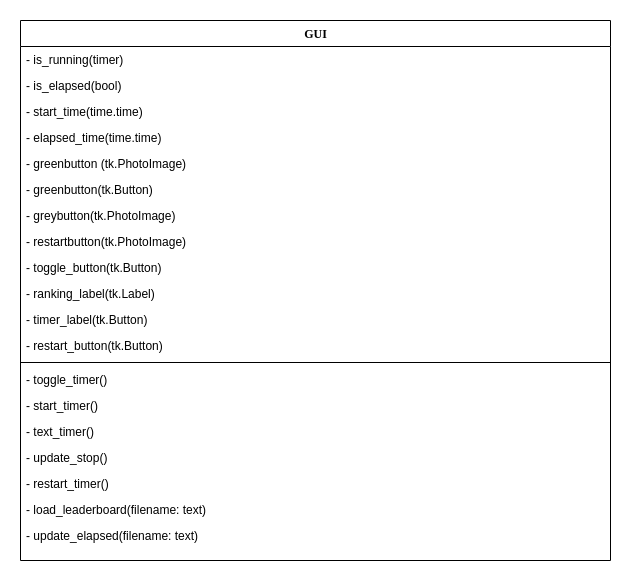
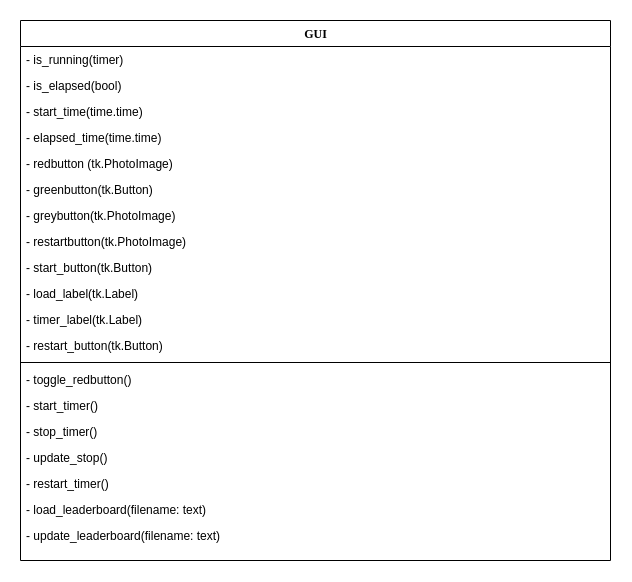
  <mxCell id="0" />
  <mxCell id="1" parent="0" />
  <mxCell id="2" value="GUI" style="swimlane;html=1;fontStyle=1;align=center;verticalAlign=top;childLayout=stackLayout;horizontal=1;startSize=26;horizontalStack=0;resizeParent=1;resizeLast=0;collapsible=1;marginBottom=0;swimlaneFillColor=#ffffff;rounded=0;shadow=0;comic=0;labelBackgroundColor=none;strokeWidth=1;fillColor=none;fontFamily=Verdana;fontSize=12" parent="1" vertex="1"><mxGeometry x="20" y="20" width="590" height="540" as="geometry" /></mxCell>
  <mxCell id="3" value="- is_running(timer)" style="text;html=1;strokeColor=none;fillColor=none;align=left;verticalAlign=top;spacingLeft=4;spacingRight=4;whiteSpace=wrap;overflow=hidden;rotatable=0;points=[[0,0.5],[1,0.5]];portConstraint=eastwest;" parent="2" vertex="1"><mxGeometry y="26" width="590" height="26" as="geometry" /></mxCell>
  <mxCell id="4" value="- is_elapsed(bool)" style="text;html=1;strokeColor=none;fillColor=none;align=left;verticalAlign=top;spacingLeft=4;spacingRight=4;whiteSpace=wrap;overflow=hidden;rotatable=0;points=[[0,0.5],[1,0.5]];portConstraint=eastwest;" vertex="1" parent="2"><mxGeometry y="52" width="590" height="26" as="geometry" /></mxCell>
  <mxCell id="5" value="- start_time(time.time)" style="text;html=1;strokeColor=none;fillColor=none;align=left;verticalAlign=top;spacingLeft=4;spacingRight=4;whiteSpace=wrap;overflow=hidden;rotatable=0;points=[[0,0.5],[1,0.5]];portConstraint=eastwest;" vertex="1" parent="2"><mxGeometry y="78" width="590" height="26" as="geometry" /></mxCell>
  <mxCell id="6" value="- elapsed_time(time.time)" style="text;html=1;strokeColor=none;fillColor=none;align=left;verticalAlign=top;spacingLeft=4;spacingRight=4;whiteSpace=wrap;overflow=hidden;rotatable=0;points=[[0,0.5],[1,0.5]];portConstraint=eastwest;" vertex="1" parent="2"><mxGeometry y="104" width="590" height="26" as="geometry" /></mxCell>
- <mxCell id="7" value="- greenbutton (tk.PhotoImage)" style="text;html=1;strokeColor=none;fillColor=none;align=left;verticalAlign=top;spacingLeft=4;spacingRight=4;whiteSpace=wrap;overflow=hidden;rotatable=0;points=[[0,0.5],[1,0.5]];portConstraint=eastwest;" vertex="1" parent="2"><mxGeometry y="130" width="590" height="26" as="geometry" /></mxCell>
+ <mxCell id="7" value="- redbutton (tk.PhotoImage)" style="text;html=1;strokeColor=none;fillColor=none;align=left;verticalAlign=top;spacingLeft=4;spacingRight=4;whiteSpace=wrap;overflow=hidden;rotatable=0;points=[[0,0.5],[1,0.5]];portConstraint=eastwest;" vertex="1" parent="2"><mxGeometry y="130" width="590" height="26" as="geometry" /></mxCell>
  <mxCell id="8" value="- greenbutton(tk.Button)" style="text;html=1;strokeColor=none;fillColor=none;align=left;verticalAlign=top;spacingLeft=4;spacingRight=4;whiteSpace=wrap;overflow=hidden;rotatable=0;points=[[0,0.5],[1,0.5]];portConstraint=eastwest;" vertex="1" parent="2"><mxGeometry y="156" width="590" height="26" as="geometry" /></mxCell>
  <mxCell id="9" value="- greybutton(tk.PhotoImage)" style="text;html=1;strokeColor=none;fillColor=none;align=left;verticalAlign=top;spacingLeft=4;spacingRight=4;whiteSpace=wrap;overflow=hidden;rotatable=0;points=[[0,0.5],[1,0.5]];portConstraint=eastwest;" vertex="1" parent="2"><mxGeometry y="182" width="590" height="26" as="geometry" /></mxCell>
  <mxCell id="10" value="- restartbutton(tk.PhotoImage)" style="text;html=1;strokeColor=none;fillColor=none;align=left;verticalAlign=top;spacingLeft=4;spacingRight=4;whiteSpace=wrap;overflow=hidden;rotatable=0;points=[[0,0.5],[1,0.5]];portConstraint=eastwest;" vertex="1" parent="2"><mxGeometry y="208" width="590" height="26" as="geometry" /></mxCell>
- <mxCell id="11" value="- toggle_button(tk.Button)" style="text;html=1;strokeColor=none;fillColor=none;align=left;verticalAlign=top;spacingLeft=4;spacingRight=4;whiteSpace=wrap;overflow=hidden;rotatable=0;points=[[0,0.5],[1,0.5]];portConstraint=eastwest;" vertex="1" parent="2"><mxGeometry y="234" width="590" height="26" as="geometry" /></mxCell>
- <mxCell id="12" value="- ranking_label(tk.Label)" style="text;html=1;strokeColor=none;fillColor=none;align=left;verticalAlign=top;spacingLeft=4;spacingRight=4;whiteSpace=wrap;overflow=hidden;rotatable=0;points=[[0,0.5],[1,0.5]];portConstraint=eastwest;" vertex="1" parent="2"><mxGeometry y="260" width="590" height="26" as="geometry" /></mxCell>
- <mxCell id="13" value="- timer_label(tk.Button)" style="text;html=1;strokeColor=none;fillColor=none;align=left;verticalAlign=top;spacingLeft=4;spacingRight=4;whiteSpace=wrap;overflow=hidden;rotatable=0;points=[[0,0.5],[1,0.5]];portConstraint=eastwest;" vertex="1" parent="2"><mxGeometry y="286" width="590" height="26" as="geometry" /></mxCell>
+ <mxCell id="11" value="- start_button(tk.Button)" style="text;html=1;strokeColor=none;fillColor=none;align=left;verticalAlign=top;spacingLeft=4;spacingRight=4;whiteSpace=wrap;overflow=hidden;rotatable=0;points=[[0,0.5],[1,0.5]];portConstraint=eastwest;" vertex="1" parent="2"><mxGeometry y="234" width="590" height="26" as="geometry" /></mxCell>
+ <mxCell id="12" value="- load_label(tk.Label)" style="text;html=1;strokeColor=none;fillColor=none;align=left;verticalAlign=top;spacingLeft=4;spacingRight=4;whiteSpace=wrap;overflow=hidden;rotatable=0;points=[[0,0.5],[1,0.5]];portConstraint=eastwest;" vertex="1" parent="2"><mxGeometry y="260" width="590" height="26" as="geometry" /></mxCell>
+ <mxCell id="13" value="- timer_label(tk.Label)" style="text;html=1;strokeColor=none;fillColor=none;align=left;verticalAlign=top;spacingLeft=4;spacingRight=4;whiteSpace=wrap;overflow=hidden;rotatable=0;points=[[0,0.5],[1,0.5]];portConstraint=eastwest;" vertex="1" parent="2"><mxGeometry y="286" width="590" height="26" as="geometry" /></mxCell>
  <mxCell id="14" value="- restart_button(tk.Button)" style="text;html=1;strokeColor=none;fillColor=none;align=left;verticalAlign=top;spacingLeft=4;spacingRight=4;whiteSpace=wrap;overflow=hidden;rotatable=0;points=[[0,0.5],[1,0.5]];portConstraint=eastwest;" vertex="1" parent="2"><mxGeometry y="312" width="590" height="26" as="geometry" /></mxCell>
  <mxCell id="15" value="" style="line;html=1;strokeWidth=1;fillColor=none;align=left;verticalAlign=middle;spacingTop=-1;spacingLeft=3;spacingRight=3;rotatable=0;labelPosition=right;points=[];portConstraint=eastwest;" parent="2" vertex="1"><mxGeometry y="338" width="590" height="8" as="geometry" /></mxCell>
- <mxCell id="16" value="- toggle_timer()" style="text;html=1;strokeColor=none;fillColor=none;align=left;verticalAlign=top;spacingLeft=4;spacingRight=4;whiteSpace=wrap;overflow=hidden;rotatable=0;points=[[0,0.5],[1,0.5]];portConstraint=eastwest;" parent="2" vertex="1"><mxGeometry y="346" width="590" height="26" as="geometry" /></mxCell>
+ <mxCell id="16" value="- toggle_redbutton()" style="text;html=1;strokeColor=none;fillColor=none;align=left;verticalAlign=top;spacingLeft=4;spacingRight=4;whiteSpace=wrap;overflow=hidden;rotatable=0;points=[[0,0.5],[1,0.5]];portConstraint=eastwest;" parent="2" vertex="1"><mxGeometry y="346" width="590" height="26" as="geometry" /></mxCell>
  <mxCell id="17" value="- start_timer()" style="text;html=1;strokeColor=none;fillColor=none;align=left;verticalAlign=top;spacingLeft=4;spacingRight=4;whiteSpace=wrap;overflow=hidden;rotatable=0;points=[[0,0.5],[1,0.5]];portConstraint=eastwest;" parent="2" vertex="1"><mxGeometry y="372" width="590" height="26" as="geometry" /></mxCell>
- <mxCell id="18" value="- text_timer()" style="text;html=1;strokeColor=none;fillColor=none;align=left;verticalAlign=top;spacingLeft=4;spacingRight=4;whiteSpace=wrap;overflow=hidden;rotatable=0;points=[[0,0.5],[1,0.5]];portConstraint=eastwest;" parent="2" vertex="1"><mxGeometry y="398" width="590" height="26" as="geometry" /></mxCell>
+ <mxCell id="18" value="- stop_timer()" style="text;html=1;strokeColor=none;fillColor=none;align=left;verticalAlign=top;spacingLeft=4;spacingRight=4;whiteSpace=wrap;overflow=hidden;rotatable=0;points=[[0,0.5],[1,0.5]];portConstraint=eastwest;" parent="2" vertex="1"><mxGeometry y="398" width="590" height="26" as="geometry" /></mxCell>
  <mxCell id="19" value="- update_stop()" style="text;html=1;strokeColor=none;fillColor=none;align=left;verticalAlign=top;spacingLeft=4;spacingRight=4;whiteSpace=wrap;overflow=hidden;rotatable=0;points=[[0,0.5],[1,0.5]];portConstraint=eastwest;" vertex="1" parent="2"><mxGeometry y="424" width="590" height="26" as="geometry" /></mxCell>
  <mxCell id="20" value="- restart_timer()" style="text;html=1;strokeColor=none;fillColor=none;align=left;verticalAlign=top;spacingLeft=4;spacingRight=4;whiteSpace=wrap;overflow=hidden;rotatable=0;points=[[0,0.5],[1,0.5]];portConstraint=eastwest;" vertex="1" parent="2"><mxGeometry y="450" width="590" height="26" as="geometry" /></mxCell>
  <mxCell id="21" value="- load_leaderboard(filename: text)" style="text;html=1;strokeColor=none;fillColor=none;align=left;verticalAlign=top;spacingLeft=4;spacingRight=4;whiteSpace=wrap;overflow=hidden;rotatable=0;points=[[0,0.5],[1,0.5]];portConstraint=eastwest;" vertex="1" parent="2"><mxGeometry y="476" width="590" height="26" as="geometry" /></mxCell>
- <mxCell id="22" value="- update_elapsed(filename: text)" style="text;html=1;strokeColor=none;fillColor=none;align=left;verticalAlign=top;spacingLeft=4;spacingRight=4;whiteSpace=wrap;overflow=hidden;rotatable=0;points=[[0,0.5],[1,0.5]];portConstraint=eastwest;" vertex="1" parent="2"><mxGeometry y="502" width="590" height="26" as="geometry" /></mxCell>
+ <mxCell id="22" value="- update_leaderboard(filename: text)" style="text;html=1;strokeColor=none;fillColor=none;align=left;verticalAlign=top;spacingLeft=4;spacingRight=4;whiteSpace=wrap;overflow=hidden;rotatable=0;points=[[0,0.5],[1,0.5]];portConstraint=eastwest;" vertex="1" parent="2"><mxGeometry y="502" width="590" height="26" as="geometry" /></mxCell>
